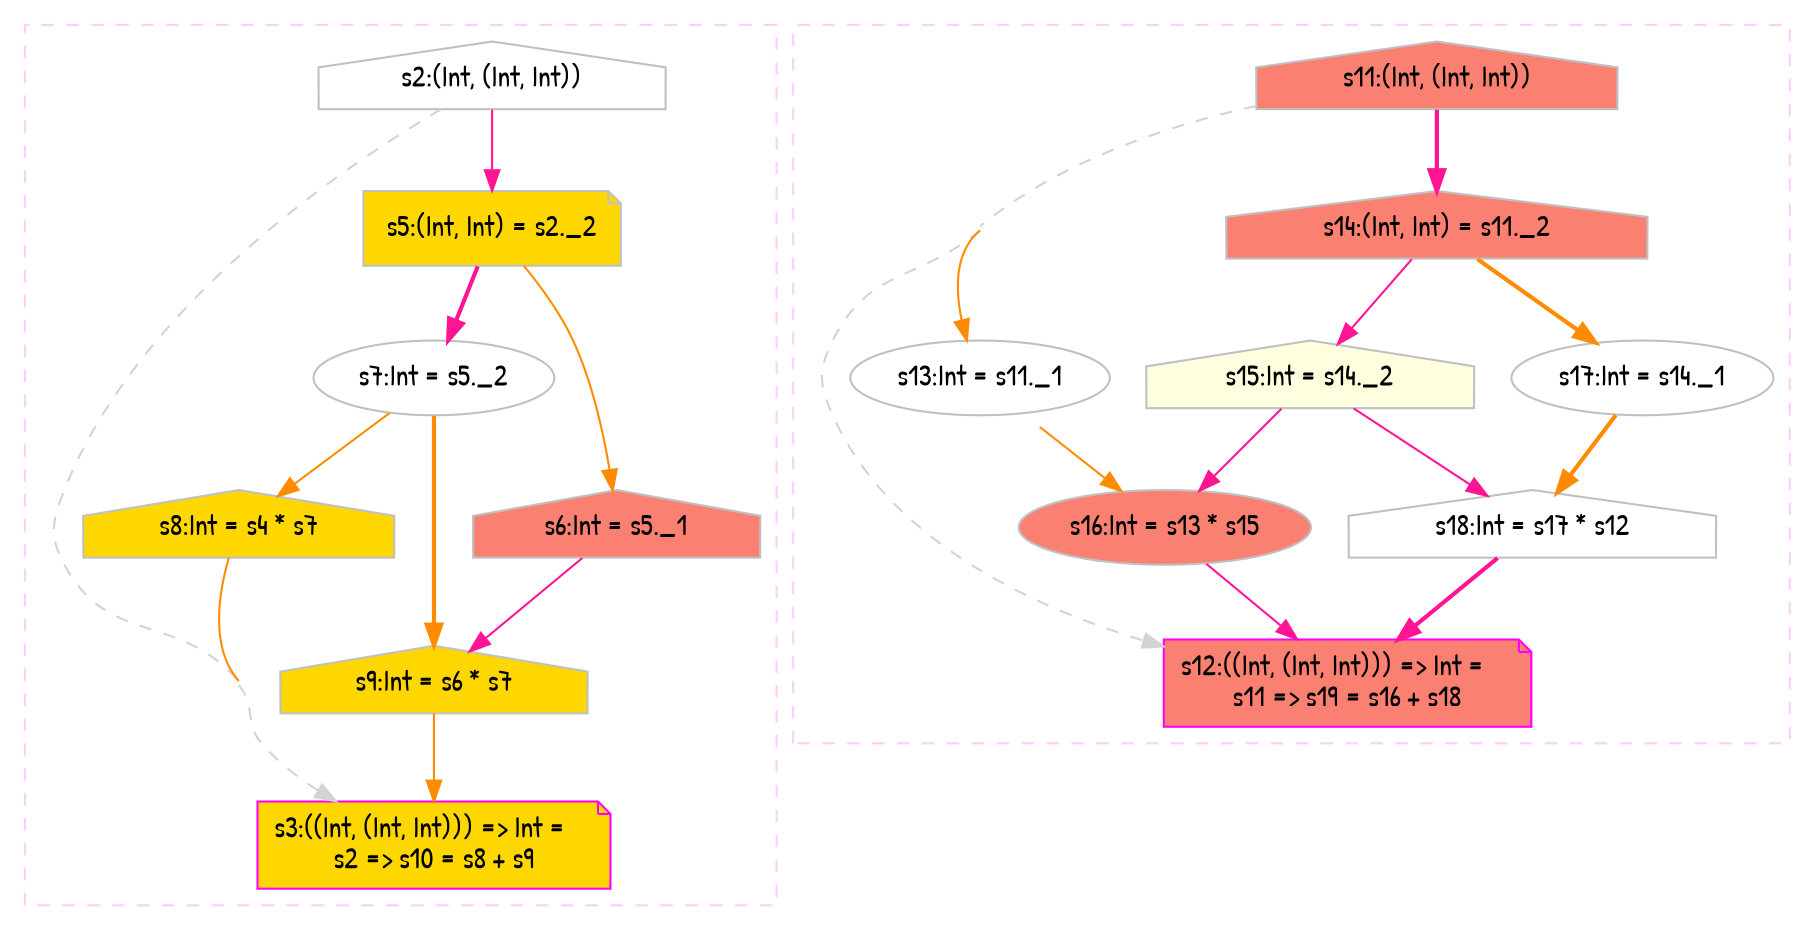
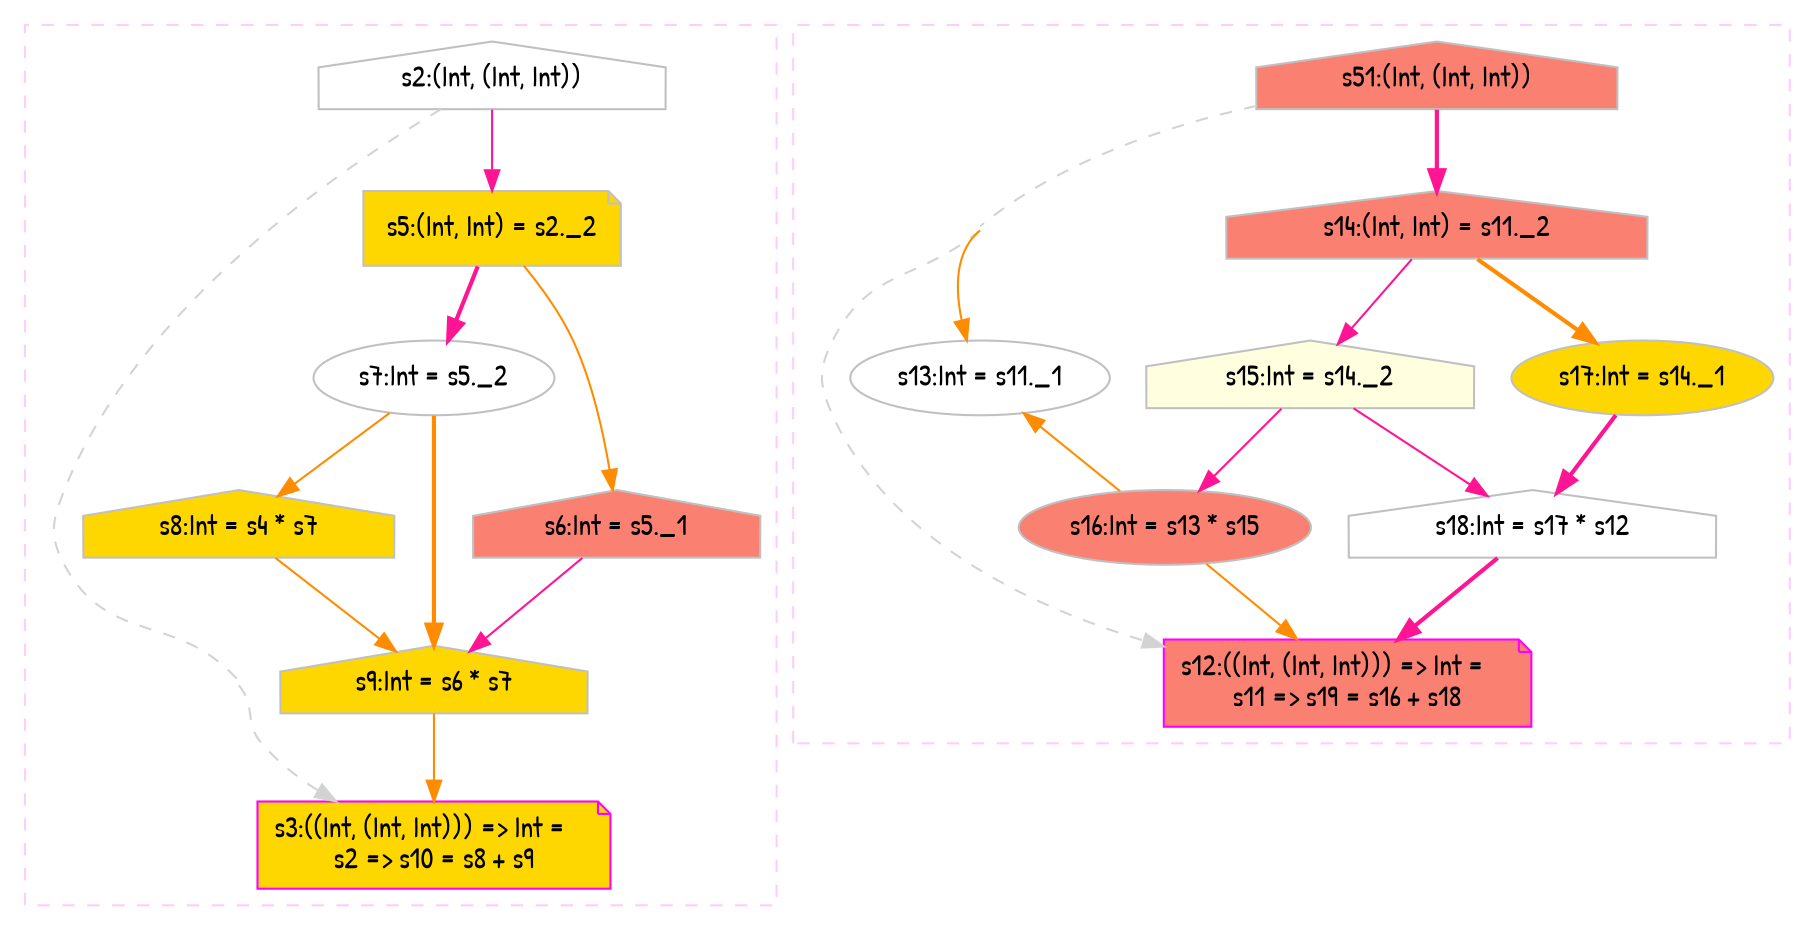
  digraph {
    concentrate=true
    fontname="Patrick Hand"
    node [color=gray fillcolor=white fontname="Patrick Hand" shape=house style=filled]
    edge [color=darkorange fontname="Patrick Hand" style=solid]
    n1 [height=0.5 label="s2:(Int, (Int, Int))" width=2.139]
    n2 [color=magenta fillcolor=gold height=0.57778 label="s3:((Int, (Int, Int))) => Int =\ls2 => s10 = s8 + s9" shape=note width=2.366]
    n3 [fillcolor=gold height=0.5 label="s5:(Int, Int) = s2._2" shape=note width=1.7265]
    n4 [fillcolor=gold height=0.5 label="s8:Int = s4 * s7" width=1.4006]
    n5 [height=0.5 label="s7:Int = s5._2" shape=ellipse width=1.2829]
    n6 [fillcolor=salmon height=0.5 label="s6:Int = s5._1" width=1.2829]
    n7 [fillcolor=gold height=0.5 label="s9:Int = s6 * s7" width=1.4006]
-   n8 [fillcolor=salmon height=0.5 label="s11:(Int, (Int, Int))" width=2.2567]
+   n8 [fillcolor=salmon height=0.5 label="s51:(Int, (Int, Int))" width=2.2567]
    n9 [color=magenta fillcolor=salmon height=0.57778 label="s12:((Int, (Int, Int))) => Int =\ls11 => s19 = s16 + s18" shape=note width=2.4563]
    n10 [height=0.5 label="s13:Int = s11._1" shape=ellipse width=1.4738]
    n11 [fillcolor=salmon height=0.5 label="s14:(Int, Int) = s11._2" width=1.9173]
    n12 [fillcolor=salmon height=0.5 label="s16:Int = s13 * s15" shape=ellipse width=1.6992]
    n13 [fillcolor=lightyellow height=0.5 label="s15:Int = s14._2" width=1.4773]
-   n14 [height=0.5 label="s17:Int = s14._1" shape=ellipse width=1.4773]
+   n14 [fillcolor=gold height=0.5 label="s17:Int = s14._1" shape=ellipse width=1.4773]
    n15 [height=0.5 label="s18:Int = s17 * s12" width=1.6992]
    subgraph cluster_1 {
      color="#FFCCFF"
      style=dashed
      n3
      n4
      n5
      n6
      n7
      subgraph sub_2 {
        color="#FFCCFF"
        rank=source
        style=dashed
        n1
      }
      subgraph sub_3 {
        color="#FFCCFF"
        rank=sink
        style=dashed
        n2
      }
    }
    subgraph cluster_4 {
      color="#FFCCFF"
      style=dashed
      n10
      n11
      n12
      n13
      n14
      n15
      subgraph sub_5 {
        color="#FFCCFF"
        rank=source
        style=dashed
        n8
      }
      subgraph sub_6 {
        color="#FFCCFF"
        rank=sink
        style=dashed
        n9
      }
    }
    n1 -> n2 [color=lightgray style=dashed weight=0]
    n1 -> n3 [color=deeppink]
    n3 -> n5 [color=deeppink style=bold]
    n3 -> n6
-   n4 -> n2
+   n4 -> n7
    n5 -> n4
    n5 -> n7 [style=bold]
    n6 -> n7 [color=deeppink]
    n7 -> n2
    n8 -> n9 [color=lightgray style=dashed weight=0]
    n8 -> n10
    n8 -> n11 [color=deeppink style=bold]
-   n10 -> n12
+   n12 -> n10
    n11 -> n13 [color=deeppink]
    n11 -> n14 [style=bold]
-   n12 -> n9 [color=deeppink]
+   n12 -> n9
    n13 -> n12 [color=deeppink]
    n13 -> n15 [color=deeppink]
-   n14 -> n15 [style=bold]
+   n14 -> n15 [color=deeppink style=bold]
    n15 -> n9 [color=deeppink style=bold]
  }
